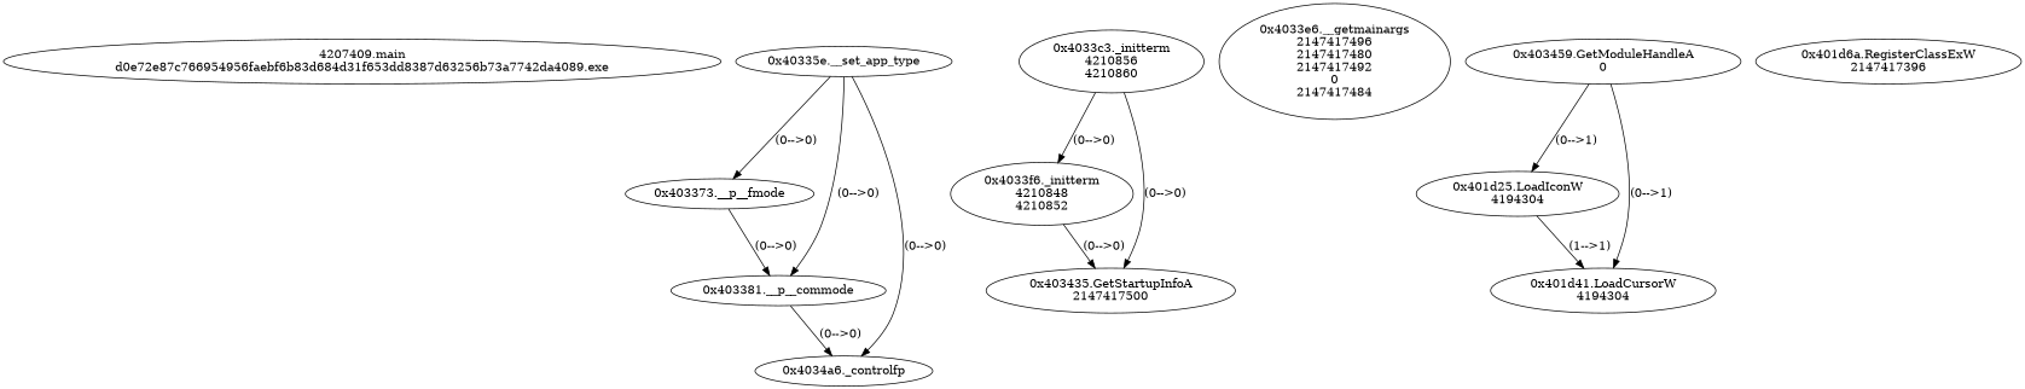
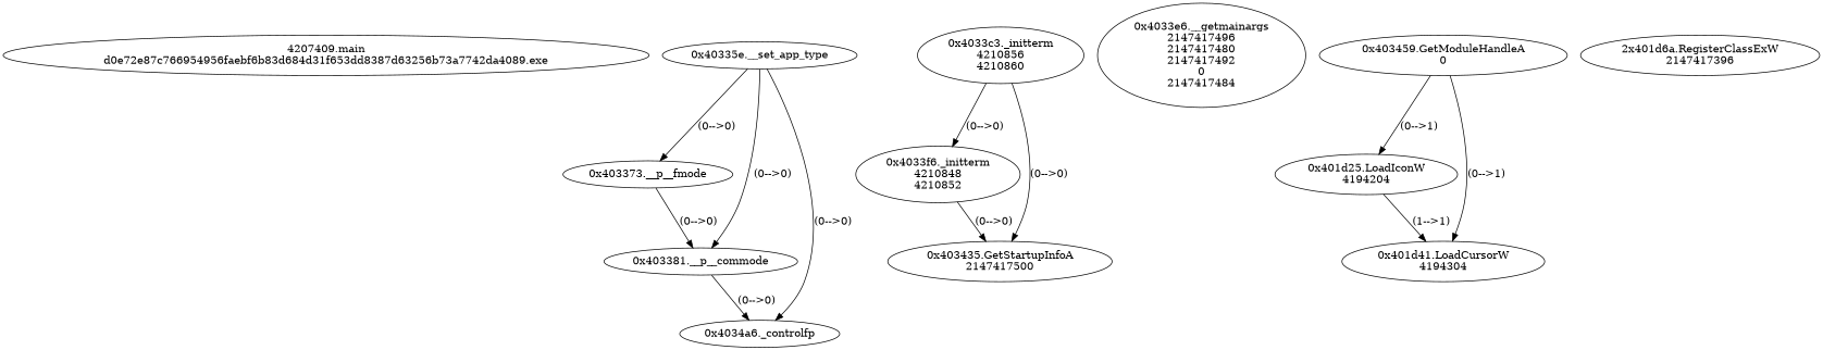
  digraph {
    n1 [label="4207409.main\nd0e72e87c766954956faebf6b83d684d31f653dd8387d63256b73a7742da4089.exe"]
    n2 [label="0x40335e.__set_app_type\n"]
    n3 [label="0x403373.__p__fmode\n"]
    n4 [label="0x403381.__p__commode\n"]
    n5 [label="0x4034a6._controlfp\n"]
    n6 [label="0x4033c3._initterm\n4210856\n4210860"]
    n7 [label="0x4033f6._initterm\n4210848\n4210852"]
    n8 [label="0x403435.GetStartupInfoA\n2147417500"]
    n9 [label="0x4033e6.__getmainargs\n2147417496\n2147417480\n2147417492\n0\n2147417484"]
    n10 [label="0x403459.GetModuleHandleA\n0"]
-   n11 [label="0x401d25.LoadIconW\n4194304\n"]
+   n11 [label="0x401d25.LoadIconW\n4194204\n"]
    n12 [label="0x401d41.LoadCursorW\n4194304\n"]
-   n13 [label="0x401d6a.RegisterClassExW\n2147417396"]
+   n13 [label="2x401d6a.RegisterClassExW\n2147417396"]
    n2 -> n3 [label="(0-->0)"]
    n2 -> n4 [label="(0-->0)"]
    n2 -> n5 [label="(0-->0)"]
    n3 -> n4 [label="(0-->0)"]
    n4 -> n5 [label="(0-->0)"]
    n6 -> n7 [label="(0-->0)"]
    n6 -> n8 [label="(0-->0)"]
    n7 -> n8 [label="(0-->0)"]
    n10 -> n11 [label="(0-->1)"]
    n10 -> n12 [label="(0-->1)"]
    n11 -> n12 [label="(1-->1)"]
  }
